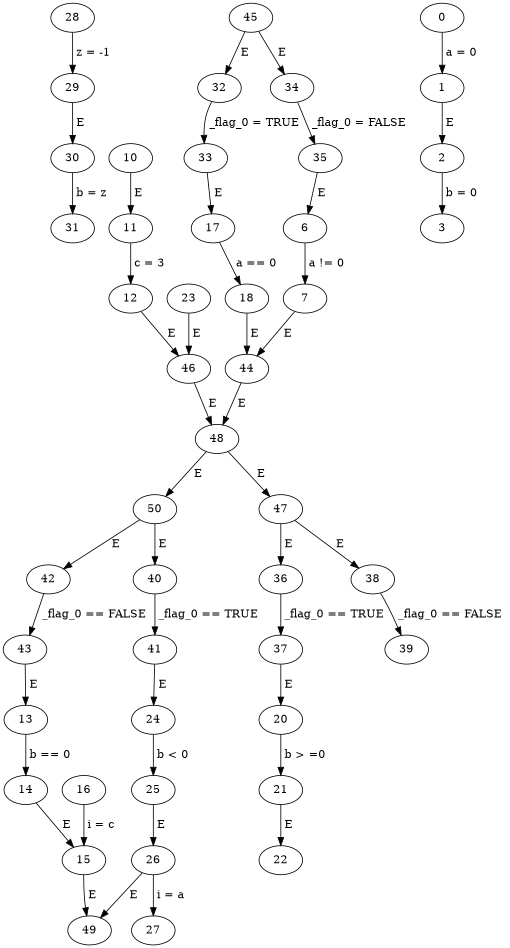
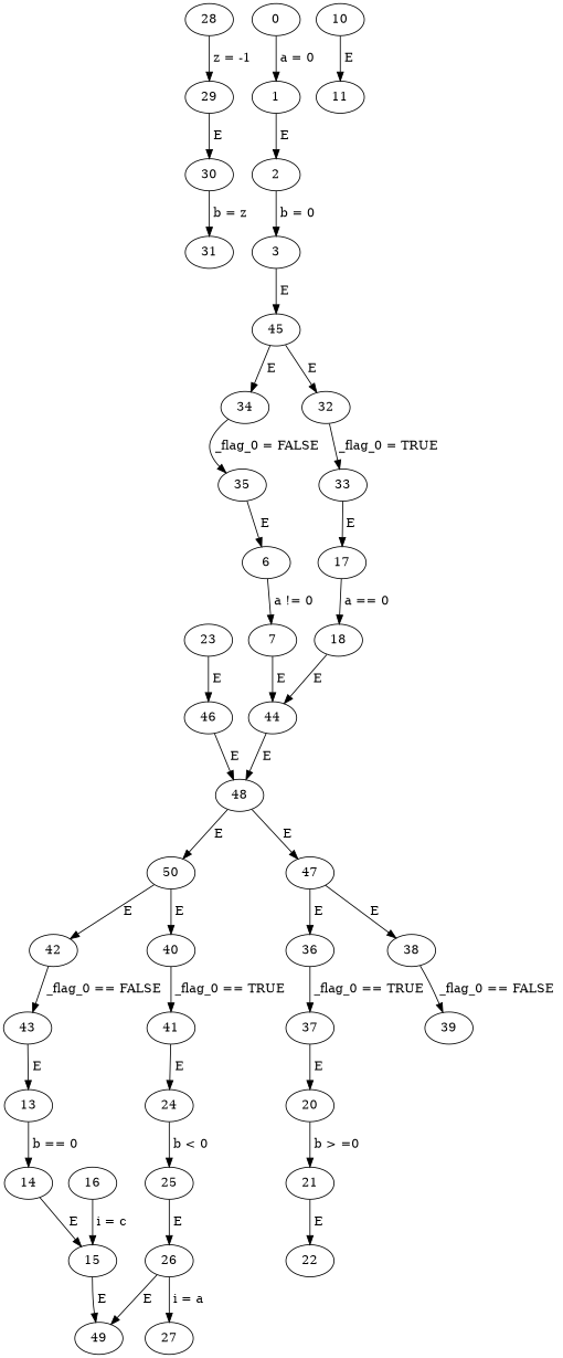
  digraph {
    29
    30
    31
    48
    50
    47
    40
    42
    36
    38
    41
    43
    24
    25
    26
    11
-   12
    46
    28
    37
    39
    13
    14
    15
    6
    7
    44
    10
    3
    45
    32
    34
    33
    35
    17
    18
    49
    16
    27
    21
    22
    23
    20
    0
    1
    2
    29 -> 30 [label=" E "]
    30 -> 31 [label=" b = z "]
    48 -> 50 [label=" E "]
    48 -> 47 [label=" E "]
    50 -> 40 [label=" E "]
    50 -> 42 [label=" E "]
    47 -> 36 [label=" E "]
    47 -> 38 [label=" E "]
    40 -> 41 [label=" _flag_0 == TRUE "]
    42 -> 43 [label=" _flag_0 == FALSE "]
    36 -> 37 [label=" _flag_0 == TRUE "]
    38 -> 39 [label=" _flag_0 == FALSE "]
    41 -> 24 [label=" E "]
    43 -> 13 [label=" E "]
    24 -> 25 [label=" b < 0 "]
    25 -> 26 [label=" E "]
    26 -> 49 [label=" E "]
    26 -> 27 [label=" i = a "]
-   11 -> 12 [label=" c = 3 "]
-   12 -> 46 [label=" E "]
    46 -> 48 [label=" E "]
    28 -> 29 [label=" z = -1 "]
    37 -> 20 [label=" E "]
    13 -> 14 [label=" b == 0 "]
    14 -> 15 [label=" E "]
    15 -> 49 [label=" E "]
    6 -> 7 [label=" a != 0 "]
    7 -> 44 [label=" E "]
    44 -> 48 [label=" E "]
    10 -> 11 [label=" E "]
+   3 -> 45 [label=" E "]
    45 -> 32 [label=" E "]
    45 -> 34 [label=" E "]
    32 -> 33 [label=" _flag_0 = TRUE "]
    34 -> 35 [label=" _flag_0 = FALSE "]
    33 -> 17 [label=" E "]
    35 -> 6 [label=" E "]
    17 -> 18 [label=" a == 0 "]
    18 -> 44 [label=" E "]
    16 -> 15 [label=" i = c "]
    21 -> 22 [label=" E "]
    23 -> 46 [label=" E "]
    20 -> 21 [label=" b > =0 "]
    0 -> 1 [label=" a = 0 "]
    1 -> 2 [label=" E "]
    2 -> 3 [label=" b = 0 "]
  }
